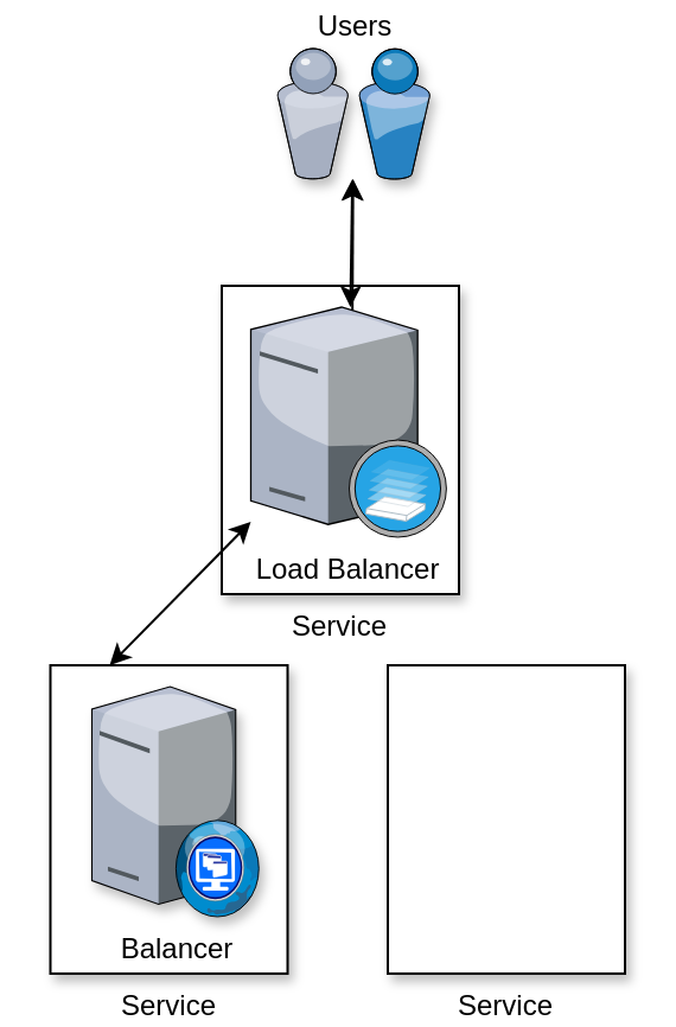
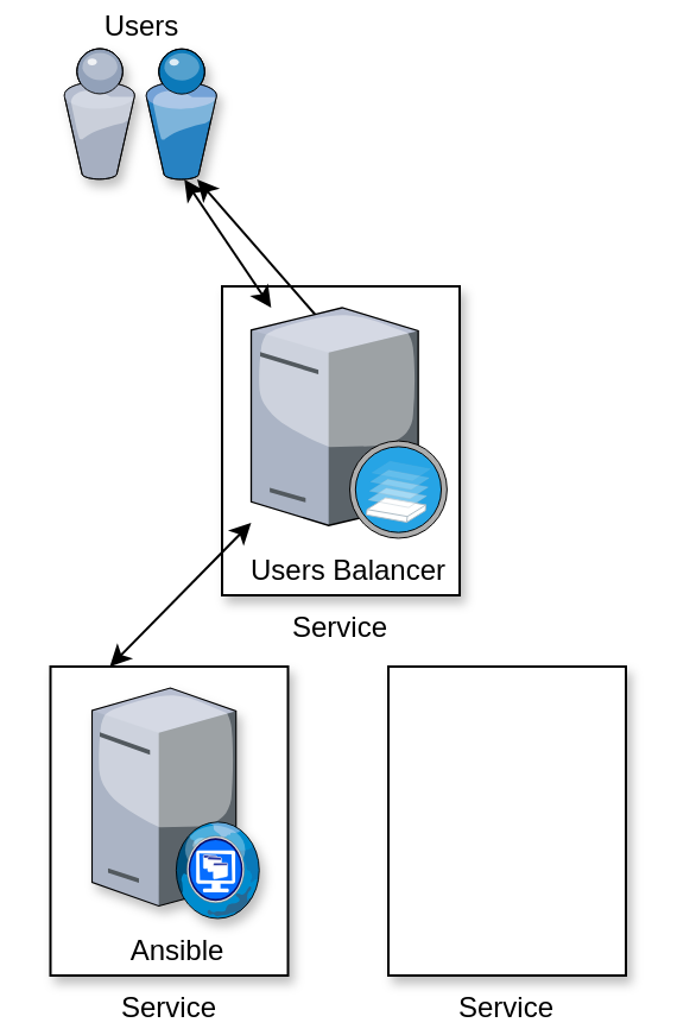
  <mxCell id="0" />
  <mxCell id="1" parent="0" />
  <mxCell id="2" value="Service" style="rounded=0;whiteSpace=wrap;html=1;shadow=1;strokeColor=#000000;fillColor=#ffffff;labelPosition=center;verticalLabelPosition=bottom;align=center;verticalAlign=top;" parent="1" vertex="1"><mxGeometry x="163" y="280" width="100" height="130" as="geometry" /></mxCell>
  <mxCell id="3" value="Service" style="rounded=0;whiteSpace=wrap;html=1;shadow=1;strokeColor=#000000;fillColor=#ffffff;labelPosition=center;verticalLabelPosition=bottom;align=center;verticalAlign=top;" parent="1" vertex="1"><mxGeometry x="20.75" y="280" width="100" height="130" as="geometry" /></mxCell>
  <mxCell id="4" value="Service" style="rounded=0;whiteSpace=wrap;html=1;shadow=1;strokeColor=#000000;fillColor=#ffffff;labelPosition=center;verticalLabelPosition=bottom;align=center;verticalAlign=top;" parent="1" vertex="1"><mxGeometry x="93" y="120" width="100" height="130" as="geometry" /></mxCell>
  <mxCell id="5" value="" style="edgeStyle=none;rounded=0;orthogonalLoop=1;jettySize=auto;html=1;" parent="1" target="7" edge="1"><mxGeometry relative="1" as="geometry"><mxPoint x="148" y="150" as="sourcePoint" /></mxGeometry></mxCell>
  <mxCell id="6" value="&lt;br&gt;" style="edgeStyle=none;rounded=0;orthogonalLoop=1;jettySize=auto;html=1;startArrow=classic;startFill=1;" parent="1" source="7" target="10" edge="1"><mxGeometry relative="1" as="geometry"><mxPoint x="148" y="120" as="targetPoint" /></mxGeometry></mxCell>
- <mxCell id="7" value="Users" style="verticalLabelPosition=top;aspect=fixed;html=1;verticalAlign=bottom;strokeColor=none;align=center;outlineConnect=0;shape=mxgraph.citrix.users;shadow=1;labelPosition=center;" parent="1" vertex="1"><mxGeometry x="116.25" y="20" width="64.5" height="55" as="geometry" /></mxCell>
- <mxCell id="8" value="Balancer" style="verticalLabelPosition=bottom;aspect=fixed;html=1;verticalAlign=top;strokeColor=none;align=center;outlineConnect=0;shape=mxgraph.citrix.desktop_web;shadow=1;fontFamily=Helvetica;fontSize=12;fontColor=#000000;fillColor=#ffffff;" parent="1" vertex="1"><mxGeometry x="38.25" y="289" width="71" height="97" as="geometry" /></mxCell>
+ <mxCell id="7" value="Users" style="verticalLabelPosition=top;aspect=fixed;html=1;verticalAlign=bottom;strokeColor=none;align=center;outlineConnect=0;shape=mxgraph.citrix.users;shadow=1;labelPosition=center;" parent="1" vertex="1"><mxGeometry x="26.25" y="20" width="64.5" height="55" as="geometry" /></mxCell>
+ <mxCell id="8" value="Ansible" style="verticalLabelPosition=bottom;aspect=fixed;html=1;verticalAlign=top;strokeColor=none;align=center;outlineConnect=0;shape=mxgraph.citrix.desktop_web;shadow=1;fontFamily=Helvetica;fontSize=12;fontColor=#000000;fillColor=#ffffff;" parent="1" vertex="1"><mxGeometry x="38.25" y="289" width="71" height="97" as="geometry" /></mxCell>
  <mxCell id="9" style="edgeStyle=none;rounded=0;orthogonalLoop=1;jettySize=auto;html=1;entryX=0.25;entryY=0;entryDx=0;entryDy=0;startArrow=classic;startFill=1;" parent="1" source="10" target="3" edge="1"><mxGeometry relative="1" as="geometry" /></mxCell>
- <mxCell id="10" value="Load Balancer" style="verticalLabelPosition=bottom;aspect=fixed;html=1;verticalAlign=top;strokeColor=none;align=center;outlineConnect=0;shape=mxgraph.citrix.xenserver;labelPosition=center;" parent="1" vertex="1"><mxGeometry x="105.25" y="129" width="82.45" height="97" as="geometry" /></mxCell>
+ <mxCell id="10" value="Users Balancer" style="verticalLabelPosition=bottom;aspect=fixed;html=1;verticalAlign=top;strokeColor=none;align=center;outlineConnect=0;shape=mxgraph.citrix.xenserver;labelPosition=center;" parent="1" vertex="1"><mxGeometry x="105.25" y="129" width="82.45" height="97" as="geometry" /></mxCell>
